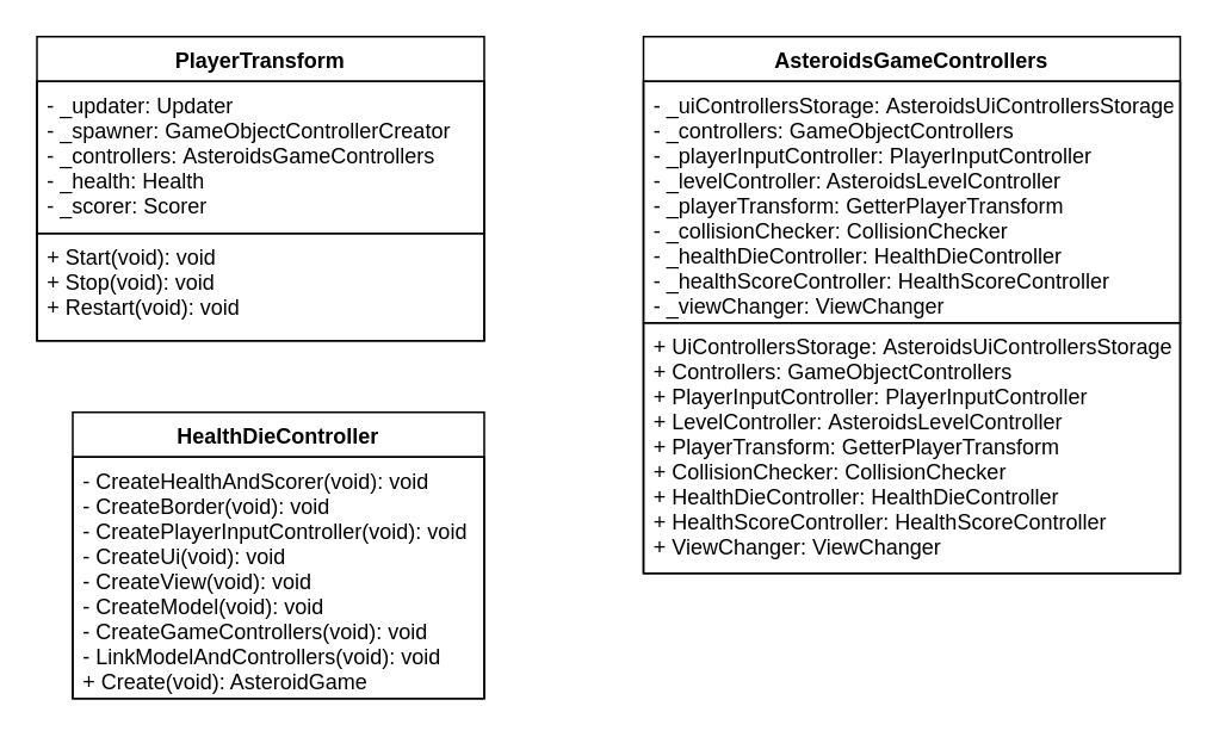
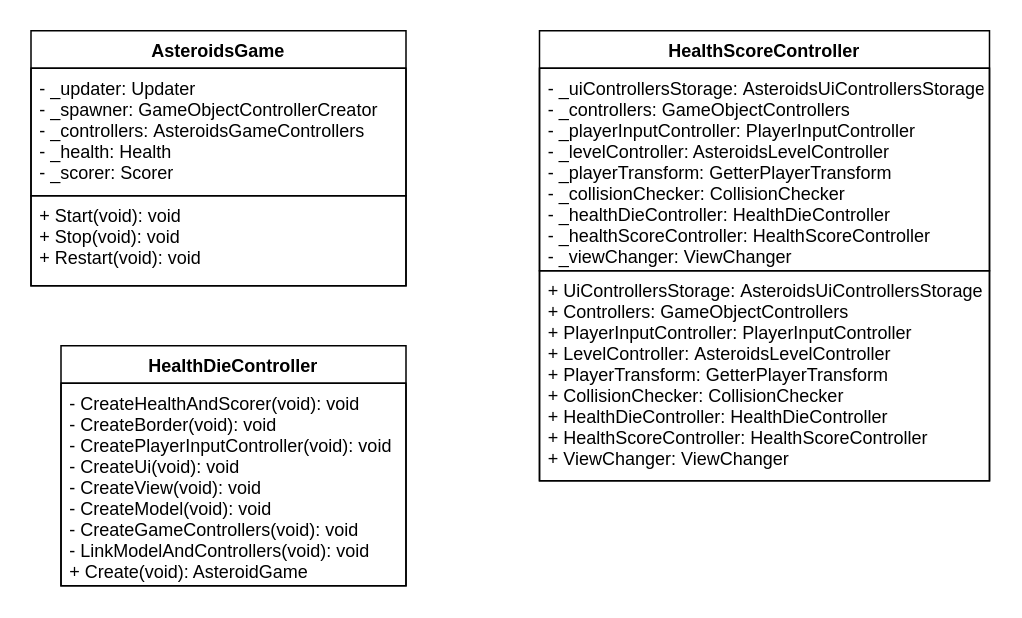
  <mxCell id="0" />
  <mxCell id="1" parent="0" />
  <mxCell id="2" value="HealthDieController" style="swimlane;fontStyle=1;align=center;verticalAlign=top;childLayout=stackLayout;horizontal=1;startSize=25;horizontalStack=0;resizeParent=1;resizeParentMax=0;resizeLast=0;collapsible=1;marginBottom=0;spacing=2;" vertex="1" parent="1"><mxGeometry x="40" y="230" width="230" height="160" as="geometry"><mxRectangle x="267.5" y="180" width="70" height="26" as="alternateBounds" /></mxGeometry></mxCell>
  <mxCell id="3" value="- CreateHealthAndScorer(void): void&#10;- CreateBorder(void): void&#10;- CreatePlayerInputController(void): void&#10;- CreateUi(void): void&#10;- CreateView(void): void&#10;- CreateModel(void): void&#10;- CreateGameControllers(void): void&#10;- LinkModelAndControllers(void): void&#10;+ Create(void): AsteroidGame" style="text;fillColor=none;align=left;verticalAlign=top;spacingLeft=4;spacingRight=4;overflow=hidden;rotatable=0;points=[[0,0.5],[1,0.5]];portConstraint=eastwest;strokeColor=#000000;" vertex="1" parent="2"><mxGeometry y="25" width="230" height="135" as="geometry" /></mxCell>
- <mxCell id="4" value="AsteroidsGameControllers" style="swimlane;fontStyle=1;align=center;verticalAlign=top;childLayout=stackLayout;horizontal=1;startSize=25;horizontalStack=0;resizeParent=1;resizeParentMax=0;resizeLast=0;collapsible=1;marginBottom=0;spacing=2;" vertex="1" parent="1"><mxGeometry x="359" y="20" width="300" height="300" as="geometry"><mxRectangle x="267.5" y="180" width="70" height="26" as="alternateBounds" /></mxGeometry></mxCell>
+ <mxCell id="4" value="HealthScoreController" style="swimlane;fontStyle=1;align=center;verticalAlign=top;childLayout=stackLayout;horizontal=1;startSize=25;horizontalStack=0;resizeParent=1;resizeParentMax=0;resizeLast=0;collapsible=1;marginBottom=0;spacing=2;" vertex="1" parent="1"><mxGeometry x="359" y="20" width="300" height="300" as="geometry"><mxRectangle x="267.5" y="180" width="70" height="26" as="alternateBounds" /></mxGeometry></mxCell>
  <mxCell id="5" value="- _uiControllersStorage: AsteroidsUiControllersStorage&#10;- _controllers: GameObjectControllers&#10;- _playerInputController: PlayerInputController&#10;- _levelController: AsteroidsLevelController&#10;- _playerTransform: GetterPlayerTransform&#10;- _collisionChecker: CollisionChecker&#10;- _healthDieController: HealthDieController&#10;- _healthScoreController: HealthScoreController&#10;- _viewChanger: ViewChanger&#10;" style="text;fillColor=none;align=left;verticalAlign=top;spacingLeft=4;spacingRight=4;overflow=hidden;rotatable=0;points=[[0,0.5],[1,0.5]];portConstraint=eastwest;strokeColor=#000000;" vertex="1" parent="4"><mxGeometry y="25" width="300" height="135" as="geometry" /></mxCell>
  <mxCell id="6" value="+ UiControllersStorage: AsteroidsUiControllersStorage&#10;+ Controllers: GameObjectControllers&#10;+ PlayerInputController: PlayerInputController&#10;+ LevelController: AsteroidsLevelController&#10;+ PlayerTransform: GetterPlayerTransform&#10;+ CollisionChecker: CollisionChecker&#10;+ HealthDieController: HealthDieController&#10;+ HealthScoreController: HealthScoreController&#10;+ ViewChanger: ViewChanger" style="text;fillColor=none;align=left;verticalAlign=top;spacingLeft=4;spacingRight=4;overflow=hidden;rotatable=0;points=[[0,0.5],[1,0.5]];portConstraint=eastwest;strokeColor=#000000;" vertex="1" parent="4"><mxGeometry y="160" width="300" height="140" as="geometry" /></mxCell>
- <mxCell id="7" value="PlayerTransform" style="swimlane;fontStyle=1;align=center;verticalAlign=top;childLayout=stackLayout;horizontal=1;startSize=25;horizontalStack=0;resizeParent=1;resizeParentMax=0;resizeLast=0;collapsible=1;marginBottom=0;spacing=2;" vertex="1" parent="1"><mxGeometry x="20" y="20" width="250" height="170" as="geometry"><mxRectangle x="267.5" y="180" width="70" height="26" as="alternateBounds" /></mxGeometry></mxCell>
+ <mxCell id="7" value="AsteroidsGame" style="swimlane;fontStyle=1;align=center;verticalAlign=top;childLayout=stackLayout;horizontal=1;startSize=25;horizontalStack=0;resizeParent=1;resizeParentMax=0;resizeLast=0;collapsible=1;marginBottom=0;spacing=2;" vertex="1" parent="1"><mxGeometry x="20" y="20" width="250" height="170" as="geometry"><mxRectangle x="267.5" y="180" width="70" height="26" as="alternateBounds" /></mxGeometry></mxCell>
  <mxCell id="8" value="- _updater: Updater&#10;- _spawner: GameObjectControllerCreator&#10;- _controllers: AsteroidsGameControllers&#10;- _health: Health&#10;- _scorer: Scorer&#10;" style="text;fillColor=none;align=left;verticalAlign=top;spacingLeft=4;spacingRight=4;overflow=hidden;rotatable=0;points=[[0,0.5],[1,0.5]];portConstraint=eastwest;strokeColor=#000000;" vertex="1" parent="7"><mxGeometry y="25" width="250" height="85" as="geometry" /></mxCell>
  <mxCell id="9" value="+ Start(void): void&#10;+ Stop(void): void&#10;+ Restart(void): void" style="text;fillColor=none;align=left;verticalAlign=top;spacingLeft=4;spacingRight=4;overflow=hidden;rotatable=0;points=[[0,0.5],[1,0.5]];portConstraint=eastwest;strokeColor=#000000;" vertex="1" parent="7"><mxGeometry y="110" width="250" height="60" as="geometry" /></mxCell>
